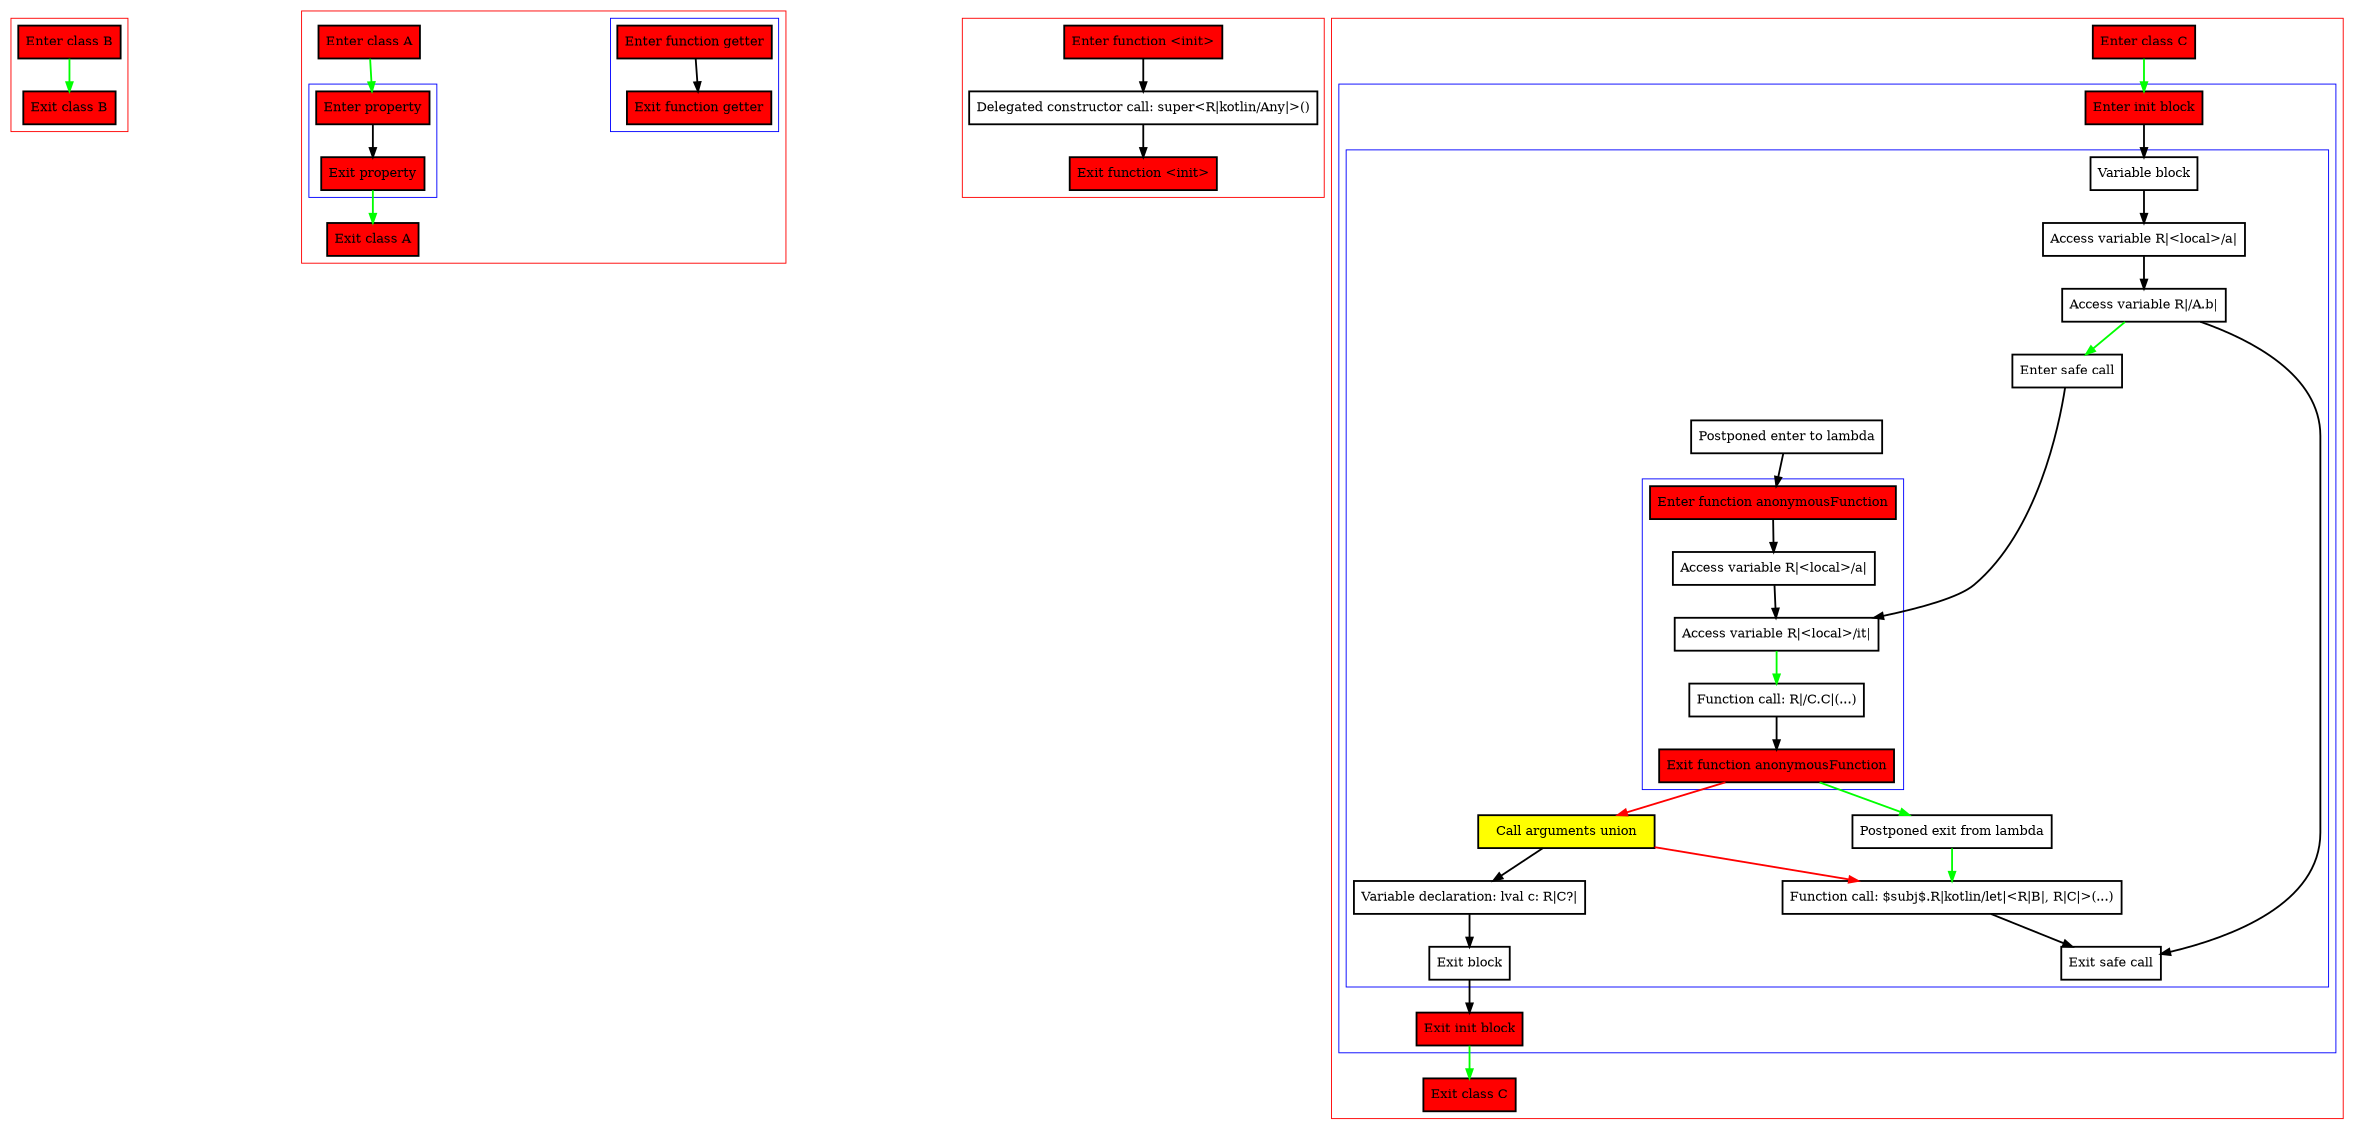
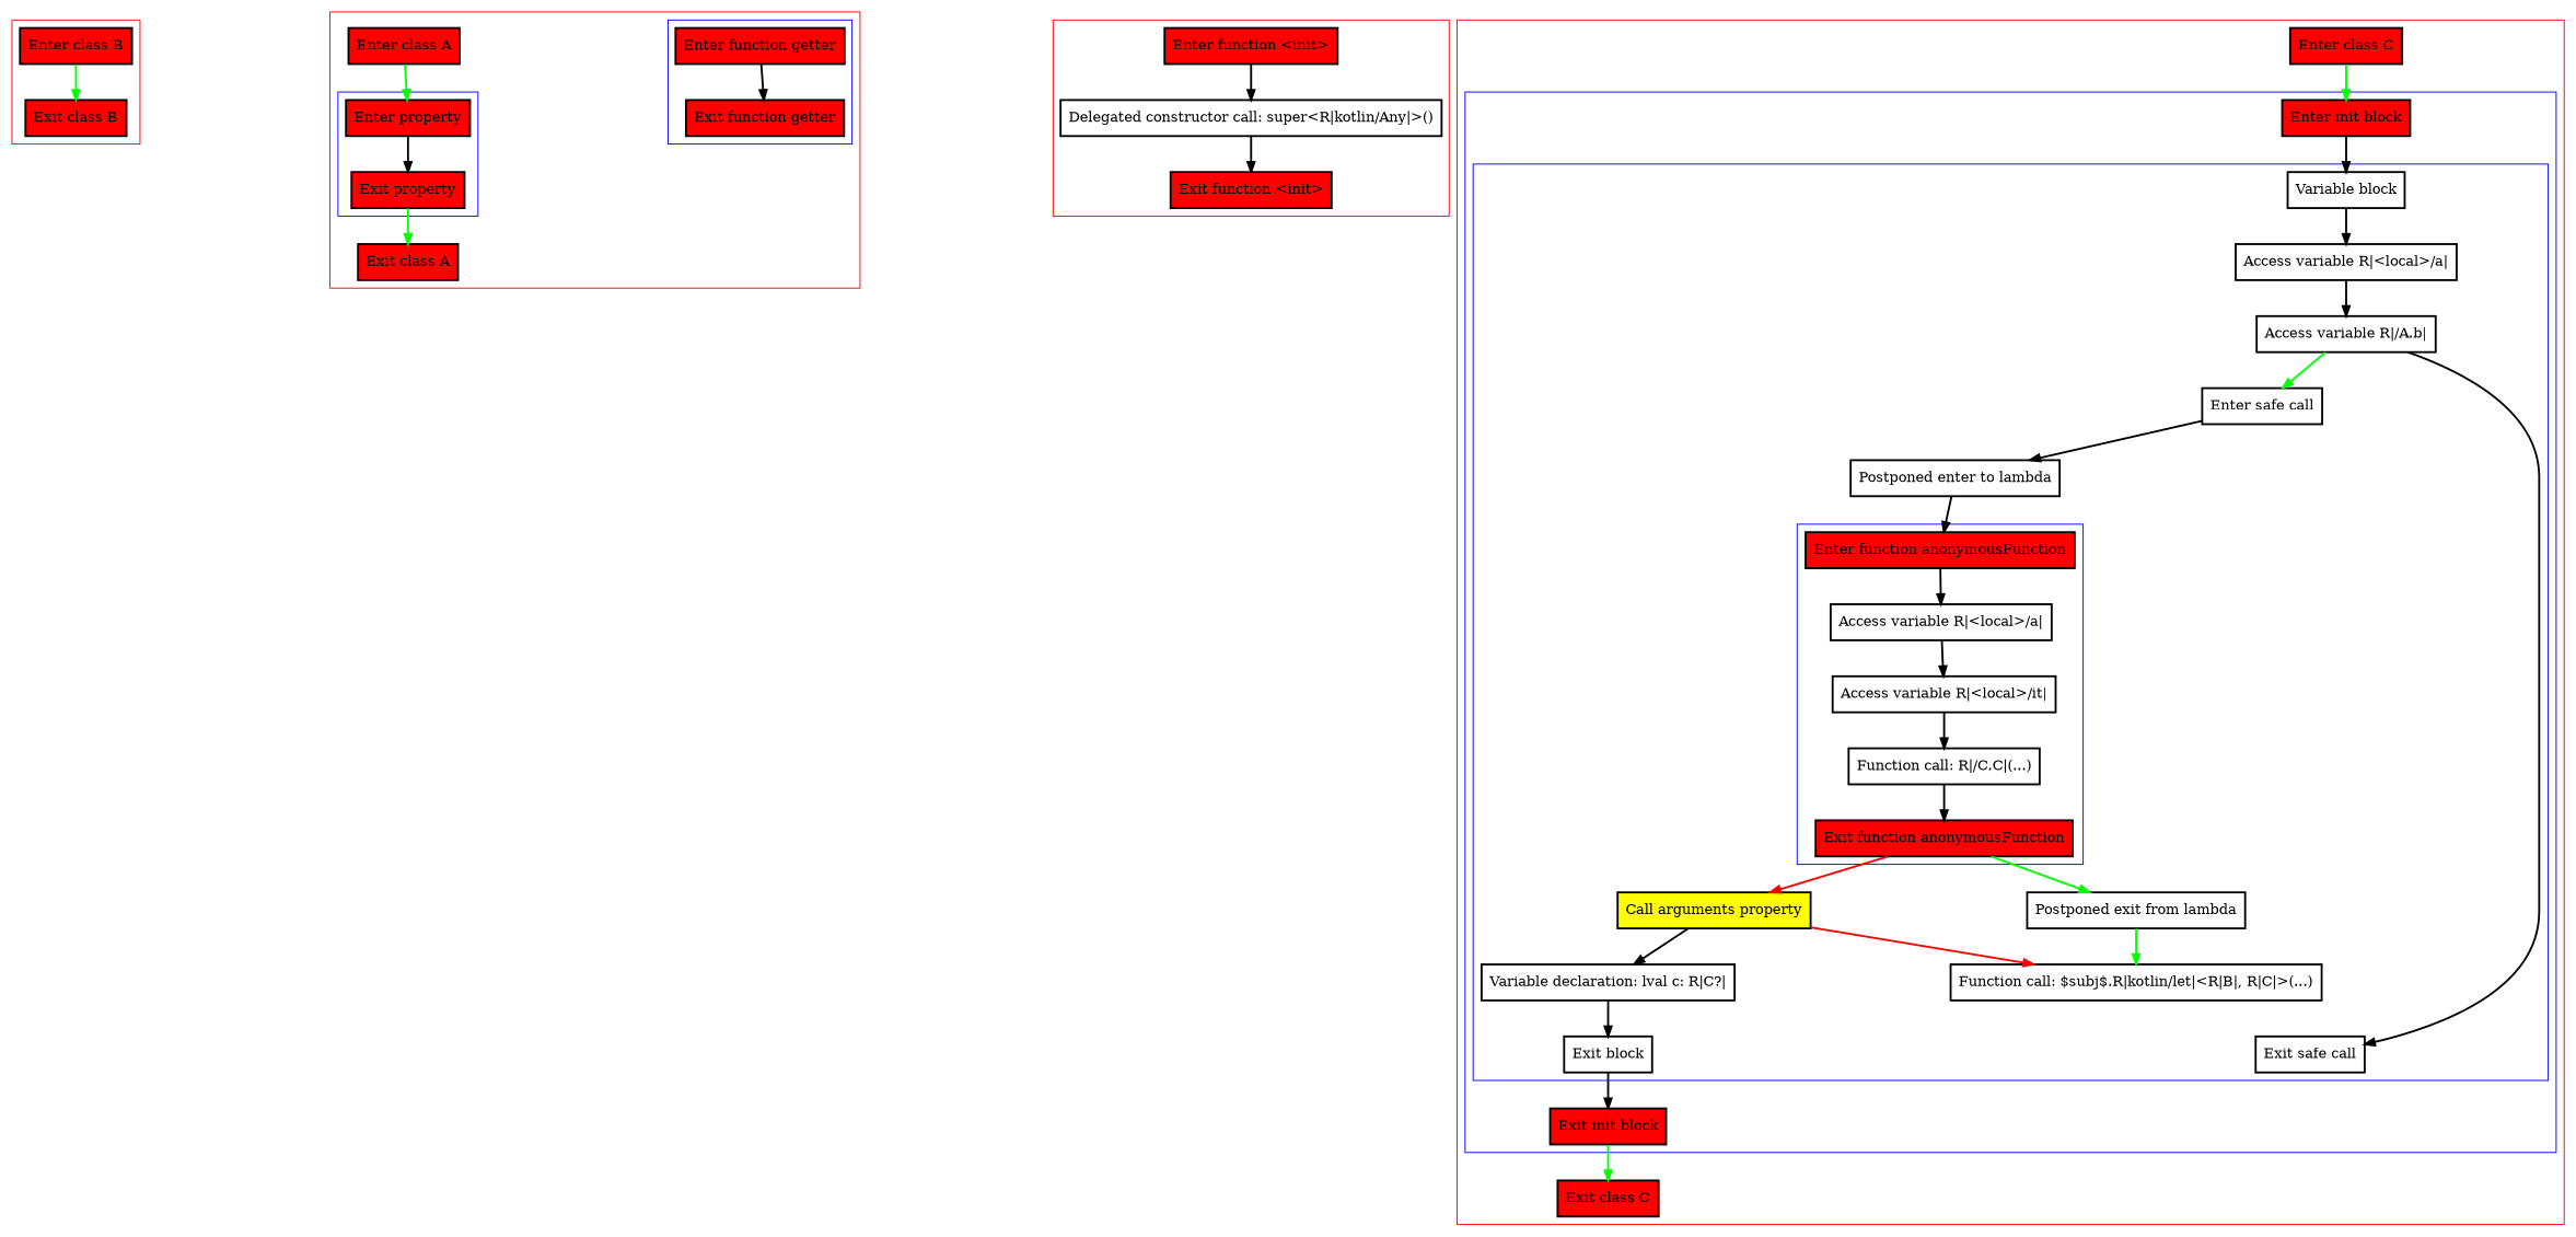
  digraph {
    nodesep=3
    node [fillcolor=red penwidth=2 shape=box style=filled]
    edge [penwidth=2]
    n1 [label="Enter class B"]
    n2 [label="Exit class B"]
    n3 [label="Enter function getter"]
    n4 [label="Exit function getter"]
    n5 [label="Enter property"]
    n6 [label="Exit property"]
    n7 [label="Enter class A"]
    n8 [label="Exit class A"]
    n9 [label="Enter function <init>"]
    n10 [label="Delegated constructor call: super<R|kotlin/Any|>()" fillcolor="" style=""]
    n11 [label="Exit function <init>"]
    n12 [label="Enter function anonymousFunction"]
    n13 [label="Access variable R|<local>/a|" fillcolor="" style=""]
    n14 [label="Access variable R|<local>/it|" fillcolor="" style=""]
    n15 [label="Function call: R|/C.C|(...)" fillcolor="" style=""]
    n16 [label="Exit function anonymousFunction"]
    n17 [label="Variable block" fillcolor="" style=""]
    n18 [label="Access variable R|<local>/a|" fillcolor="" style=""]
    n19 [label="Access variable R|/A.b|" fillcolor="" style=""]
    n20 [label="Enter safe call" fillcolor="" style=""]
    n21 [label="Postponed enter to lambda" fillcolor="" style=""]
-   n22 [fillcolor=yellow label="Call arguments union"]
+   n22 [fillcolor=yellow label="Call arguments property"]
    n23 [label="Postponed exit from lambda" fillcolor="" style=""]
    n24 [label="Function call: $subj$.R|kotlin/let|<R|B|, R|C|>(...)" fillcolor="" style=""]
    n25 [label="Exit safe call" fillcolor="" style=""]
    n26 [label="Variable declaration: lval c: R|C?|" fillcolor="" style=""]
    n27 [label="Exit block" fillcolor="" style=""]
    n28 [label="Enter init block"]
    n29 [label="Exit init block"]
    n30 [label="Enter class C"]
    n31 [label="Exit class C"]
    subgraph cluster_1 {
      color=red
      n1
      n2
    }
    subgraph cluster_2 {
      color=red
      n7
      n8
      subgraph cluster_3 {
        color=blue
        n3
        n4
      }
      subgraph cluster_4 {
        color=blue
        n5
        n6
      }
    }
    subgraph cluster_5 {
      color=red
      n9
      n10
      n11
    }
    subgraph cluster_6 {
      color=red
      n30
      n31
      subgraph cluster_7 {
        color=blue
        n28
        n29
        subgraph cluster_8 {
          color=blue
          n17
          n18
          n19
          n20
          n21
          n22
          n23
          n24
          n25
          n26
          n27
          subgraph cluster_9 {
            color=blue
            n12
            n13
            n14
            n15
            n16
          }
        }
      }
    }
    n1 -> n2 [color=green]
    n3 -> n4
    n5 -> n6
    n6 -> n8 [color=green]
    n7 -> n5 [color=green]
    n9 -> n10
    n10 -> n11
    n12 -> n13
    n13 -> n14
-   n14 -> n15 [color=green]
+   n14 -> n15
    n15 -> n16
    n16 -> n22 [color=red]
    n16 -> n23 [color=green]
    n17 -> n18
    n18 -> n19
    n19 -> n20 [color=green]
    n19 -> n25
-   n20 -> n14
+   n20 -> n21
    n21 -> n12
    n22 -> n24 [color=red]
    n22 -> n26
    n23 -> n24 [color=green]
-   n24 -> n25
    n26 -> n27
    n27 -> n29
    n28 -> n17
    n29 -> n31 [color=green]
    n30 -> n28 [color=green]
  }
